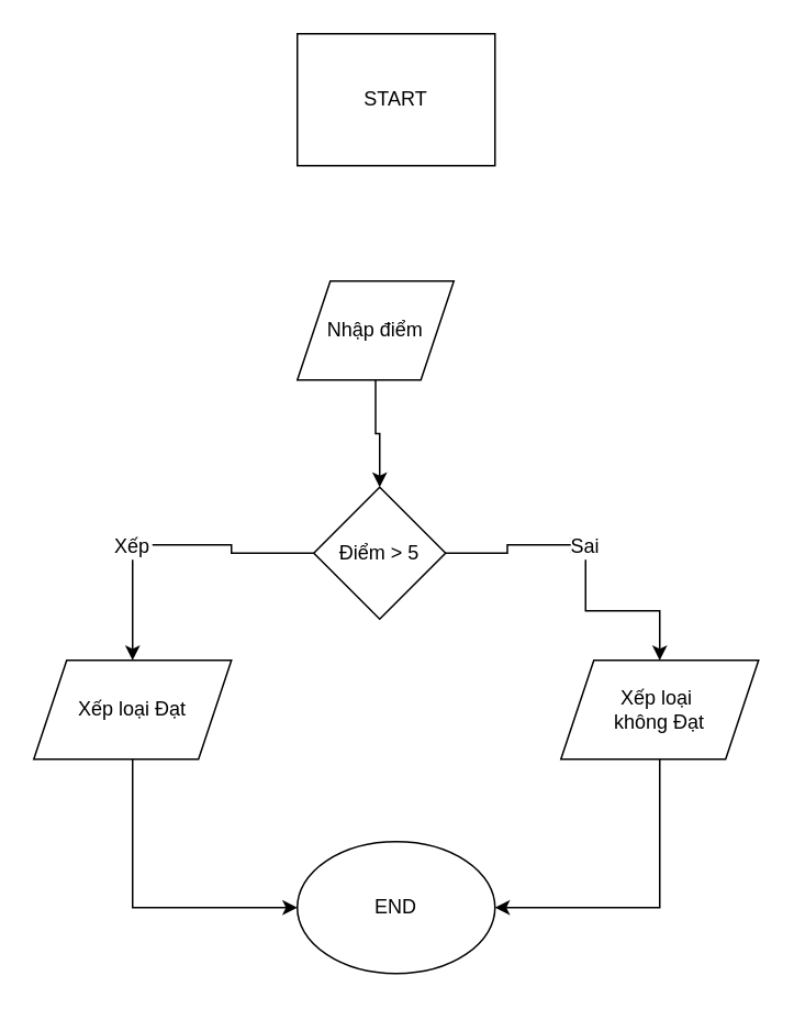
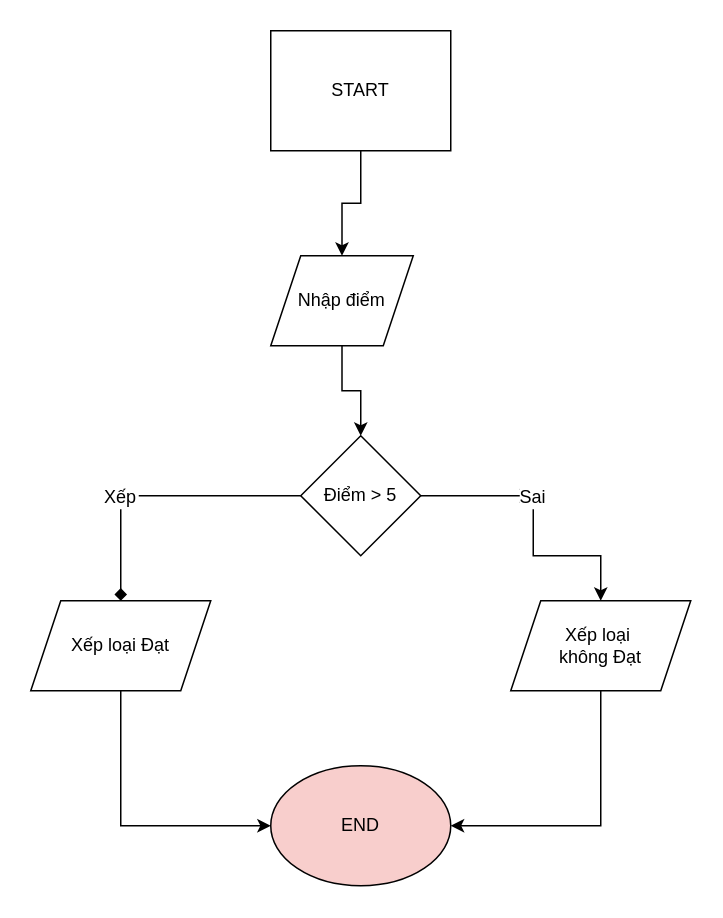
  <mxCell id="0" />
  <mxCell id="1" parent="0" />
+ <mxCell id="2" value="" style="edgeStyle=orthogonalEdgeStyle;rounded=0;orthogonalLoop=1;jettySize=auto;html=1;" parent="1" source="3" target="5" edge="1"><mxGeometry relative="1" as="geometry" /></mxCell>
  <mxCell id="3" value="START" style="whiteSpace=wrap;html=1;rounded=0;" parent="1" vertex="1"><mxGeometry x="180" y="20" width="120" height="80" as="geometry" /></mxCell>
  <mxCell id="4" value="" style="edgeStyle=orthogonalEdgeStyle;rounded=0;orthogonalLoop=1;jettySize=auto;html=1;" parent="1" source="5" target="8" edge="1"><mxGeometry relative="1" as="geometry" /></mxCell>
  <mxCell id="5" value="Nhập điểm" style="shape=parallelogram;perimeter=parallelogramPerimeter;whiteSpace=wrap;html=1;fixedSize=1;" parent="1" vertex="1"><mxGeometry x="180" y="170" width="95" height="60" as="geometry" /></mxCell>
  <mxCell id="6" value="" style="edgeStyle=orthogonalEdgeStyle;rounded=0;orthogonalLoop=1;jettySize=auto;html=1;" parent="1" source="8" target="10" edge="1"><mxGeometry relative="1" as="geometry" /></mxCell>
  <mxCell id="7" value="" style="edgeStyle=orthogonalEdgeStyle;rounded=0;orthogonalLoop=1;jettySize=auto;html=1;" parent="1" source="8" target="14" edge="1"><mxGeometry relative="1" as="geometry" /></mxCell>
- <mxCell id="8" value="Điểm &amp;gt; 5" style="rhombus;whiteSpace=wrap;html=1;" parent="1" vertex="1"><mxGeometry x="190" y="295" width="80" height="80" as="geometry" /></mxCell>
- <mxCell id="9" value="" style="edgeStyle=orthogonalEdgeStyle;rounded=0;orthogonalLoop=1;jettySize=auto;html=1;" parent="1" source="10" target="12" edge="1"><mxGeometry relative="1" as="geometry" /></mxCell>
+ <mxCell id="8" value="Điểm &amp;gt; 5" style="rhombus;whiteSpace=wrap;html=1;" parent="1" vertex="1"><mxGeometry x="200" y="290" width="80" height="80" as="geometry" /></mxCell>
+ <mxCell id="9" value="" style="edgeStyle=orthogonalEdgeStyle;rounded=0;orthogonalLoop=1;jettySize=auto;html=1;endArrow=diamond;" parent="1" source="10" target="12" edge="1"><mxGeometry relative="1" as="geometry" /></mxCell>
  <mxCell id="10" value="Xếp" style="shape=waypoint;sketch=0;size=6;pointerEvents=1;points=[];fillColor=default;resizable=0;rotatable=0;perimeter=centerPerimeter;snapToPoint=1;labelBackgroundColor=default;" parent="1" vertex="1"><mxGeometry x="70" y="320" width="20" height="20" as="geometry" /></mxCell>
  <mxCell id="11" style="edgeStyle=orthogonalEdgeStyle;rounded=0;orthogonalLoop=1;jettySize=auto;html=1;entryX=0;entryY=0.5;entryDx=0;entryDy=0;exitX=0.5;exitY=1;exitDx=0;exitDy=0;" parent="1" source="12" target="17" edge="1"><mxGeometry relative="1" as="geometry" /></mxCell>
  <mxCell id="12" value="Xếp loại Đạt" style="shape=parallelogram;perimeter=parallelogramPerimeter;whiteSpace=wrap;html=1;fixedSize=1;sketch=0;pointerEvents=1;resizable=0;" parent="1" vertex="1"><mxGeometry x="20" y="400" width="120" height="60" as="geometry" /></mxCell>
  <mxCell id="13" value="" style="edgeStyle=orthogonalEdgeStyle;rounded=0;orthogonalLoop=1;jettySize=auto;html=1;" parent="1" source="14" target="16" edge="1"><mxGeometry relative="1" as="geometry" /></mxCell>
  <mxCell id="14" value="Sai" style="shape=waypoint;sketch=0;size=6;pointerEvents=1;points=[];fillColor=default;resizable=0;rotatable=0;perimeter=centerPerimeter;snapToPoint=1;labelBackgroundColor=default;" parent="1" vertex="1"><mxGeometry x="345" y="320" width="20" height="20" as="geometry" /></mxCell>
  <mxCell id="15" style="edgeStyle=orthogonalEdgeStyle;rounded=0;orthogonalLoop=1;jettySize=auto;html=1;entryX=1;entryY=0.5;entryDx=0;entryDy=0;exitX=0.5;exitY=1;exitDx=0;exitDy=0;" parent="1" source="16" target="17" edge="1"><mxGeometry relative="1" as="geometry" /></mxCell>
  <mxCell id="16" value="Xếp loại&amp;nbsp;&lt;div&gt;không Đạt&lt;/div&gt;" style="shape=parallelogram;perimeter=parallelogramPerimeter;whiteSpace=wrap;html=1;fixedSize=1;sketch=0;pointerEvents=1;resizable=0;" parent="1" vertex="1"><mxGeometry x="340" y="400" width="120" height="60" as="geometry" /></mxCell>
- <mxCell id="17" value="END" style="ellipse;whiteSpace=wrap;html=1;" parent="1" vertex="1"><mxGeometry x="180" y="510" width="120" height="80" as="geometry" /></mxCell>
+ <mxCell id="17" value="END" style="ellipse;whiteSpace=wrap;html=1;fillColor=#f8cecc;" parent="1" vertex="1"><mxGeometry x="180" y="510" width="120" height="80" as="geometry" /></mxCell>
